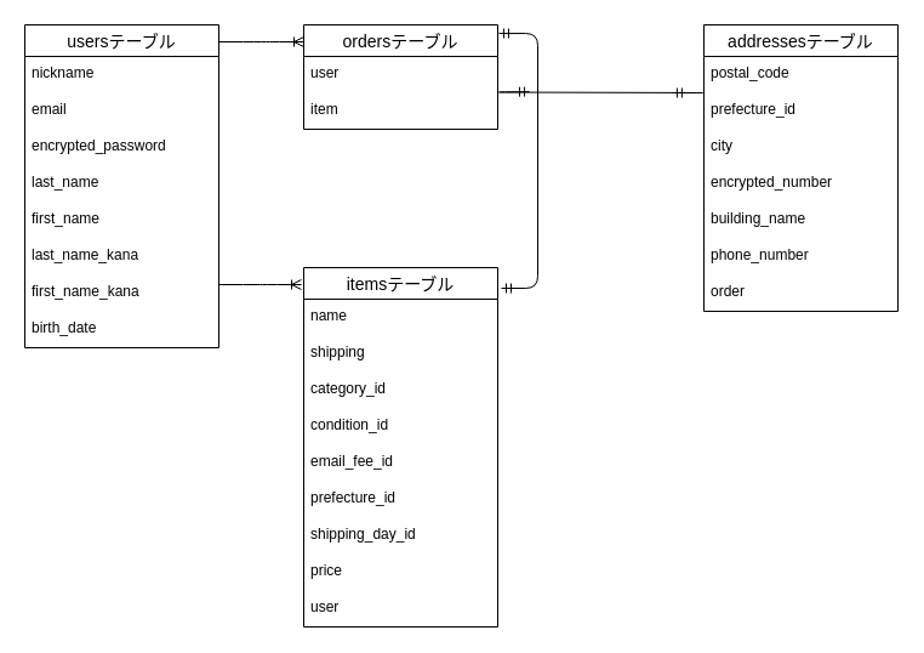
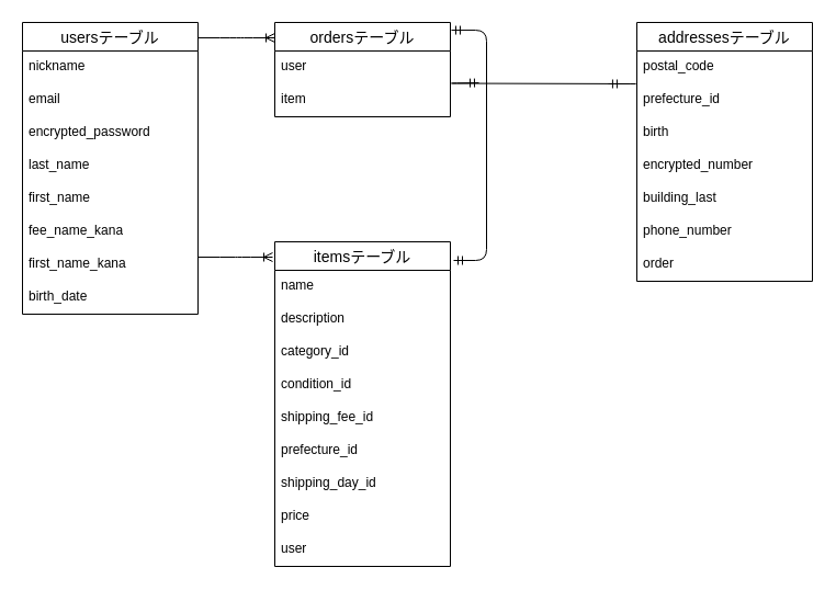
  <mxCell id="0" />
  <mxCell id="1" parent="0" />
  <mxCell id="2" value="usersテーブル" style="swimlane;fontStyle=0;childLayout=stackLayout;horizontal=1;startSize=26;horizontalStack=0;resizeParent=1;resizeParentMax=0;resizeLast=0;collapsible=1;marginBottom=0;align=center;fontSize=14;" parent="1" vertex="1"><mxGeometry x="20" y="20" width="160" height="266" as="geometry" /></mxCell>
  <mxCell id="3" value="nickname" style="text;strokeColor=none;fillColor=none;spacingLeft=4;spacingRight=4;overflow=hidden;rotatable=0;points=[[0,0.5],[1,0.5]];portConstraint=eastwest;fontSize=12;whiteSpace=wrap;html=1;" parent="2" vertex="1"><mxGeometry y="26" width="160" height="30" as="geometry" /></mxCell>
  <mxCell id="4" value="email" style="text;strokeColor=none;fillColor=none;spacingLeft=4;spacingRight=4;overflow=hidden;rotatable=0;points=[[0,0.5],[1,0.5]];portConstraint=eastwest;fontSize=12;whiteSpace=wrap;html=1;" parent="2" vertex="1"><mxGeometry y="56" width="160" height="30" as="geometry" /></mxCell>
  <mxCell id="5" value="encrypted_password" style="text;strokeColor=none;fillColor=none;spacingLeft=4;spacingRight=4;overflow=hidden;rotatable=0;points=[[0,0.5],[1,0.5]];portConstraint=eastwest;fontSize=12;whiteSpace=wrap;html=1;" parent="2" vertex="1"><mxGeometry y="86" width="160" height="30" as="geometry" /></mxCell>
  <mxCell id="6" value="last_name" style="text;strokeColor=none;fillColor=none;spacingLeft=4;spacingRight=4;overflow=hidden;rotatable=0;points=[[0,0.5],[1,0.5]];portConstraint=eastwest;fontSize=12;whiteSpace=wrap;html=1;" parent="2" vertex="1"><mxGeometry y="116" width="160" height="30" as="geometry" /></mxCell>
  <mxCell id="7" value="first_name" style="text;strokeColor=none;fillColor=none;spacingLeft=4;spacingRight=4;overflow=hidden;rotatable=0;points=[[0,0.5],[1,0.5]];portConstraint=eastwest;fontSize=12;whiteSpace=wrap;html=1;" parent="2" vertex="1"><mxGeometry y="146" width="160" height="30" as="geometry" /></mxCell>
- <mxCell id="8" value="last_name_kana" style="text;strokeColor=none;fillColor=none;spacingLeft=4;spacingRight=4;overflow=hidden;rotatable=0;points=[[0,0.5],[1,0.5]];portConstraint=eastwest;fontSize=12;whiteSpace=wrap;html=1;" parent="2" vertex="1"><mxGeometry y="176" width="160" height="30" as="geometry" /></mxCell>
+ <mxCell id="8" value="fee_name_kana" style="text;strokeColor=none;fillColor=none;spacingLeft=4;spacingRight=4;overflow=hidden;rotatable=0;points=[[0,0.5],[1,0.5]];portConstraint=eastwest;fontSize=12;whiteSpace=wrap;html=1;" parent="2" vertex="1"><mxGeometry y="176" width="160" height="30" as="geometry" /></mxCell>
  <mxCell id="9" value="first_name_kana" style="text;strokeColor=none;fillColor=none;spacingLeft=4;spacingRight=4;overflow=hidden;rotatable=0;points=[[0,0.5],[1,0.5]];portConstraint=eastwest;fontSize=12;whiteSpace=wrap;html=1;" parent="2" vertex="1"><mxGeometry y="206" width="160" height="30" as="geometry" /></mxCell>
  <mxCell id="10" value="birth_date" style="text;strokeColor=none;fillColor=none;spacingLeft=4;spacingRight=4;overflow=hidden;rotatable=0;points=[[0,0.5],[1,0.5]];portConstraint=eastwest;fontSize=12;whiteSpace=wrap;html=1;" parent="2" vertex="1"><mxGeometry y="236" width="160" height="30" as="geometry" /></mxCell>
  <mxCell id="11" value="itemsテーブル" style="swimlane;fontStyle=0;childLayout=stackLayout;horizontal=1;startSize=26;horizontalStack=0;resizeParent=1;resizeParentMax=0;resizeLast=0;collapsible=1;marginBottom=0;align=center;fontSize=14;" parent="1" vertex="1"><mxGeometry x="250" y="220" width="160" height="296" as="geometry" /></mxCell>
  <mxCell id="12" value="name" style="text;strokeColor=none;fillColor=none;spacingLeft=4;spacingRight=4;overflow=hidden;rotatable=0;points=[[0,0.5],[1,0.5]];portConstraint=eastwest;fontSize=12;whiteSpace=wrap;html=1;" parent="11" vertex="1"><mxGeometry y="26" width="160" height="30" as="geometry" /></mxCell>
- <mxCell id="13" value="shipping" style="text;strokeColor=none;fillColor=none;spacingLeft=4;spacingRight=4;overflow=hidden;rotatable=0;points=[[0,0.5],[1,0.5]];portConstraint=eastwest;fontSize=12;whiteSpace=wrap;html=1;" parent="11" vertex="1"><mxGeometry y="56" width="160" height="30" as="geometry" /></mxCell>
+ <mxCell id="13" value="description" style="text;strokeColor=none;fillColor=none;spacingLeft=4;spacingRight=4;overflow=hidden;rotatable=0;points=[[0,0.5],[1,0.5]];portConstraint=eastwest;fontSize=12;whiteSpace=wrap;html=1;" parent="11" vertex="1"><mxGeometry y="56" width="160" height="30" as="geometry" /></mxCell>
  <mxCell id="14" value="category_id" style="text;strokeColor=none;fillColor=none;spacingLeft=4;spacingRight=4;overflow=hidden;rotatable=0;points=[[0,0.5],[1,0.5]];portConstraint=eastwest;fontSize=12;whiteSpace=wrap;html=1;" parent="11" vertex="1"><mxGeometry y="86" width="160" height="30" as="geometry" /></mxCell>
  <mxCell id="15" value="condition_id" style="text;strokeColor=none;fillColor=none;spacingLeft=4;spacingRight=4;overflow=hidden;rotatable=0;points=[[0,0.5],[1,0.5]];portConstraint=eastwest;fontSize=12;whiteSpace=wrap;html=1;" parent="11" vertex="1"><mxGeometry y="116" width="160" height="30" as="geometry" /></mxCell>
- <mxCell id="16" value="email_fee_id" style="text;strokeColor=none;fillColor=none;spacingLeft=4;spacingRight=4;overflow=hidden;rotatable=0;points=[[0,0.5],[1,0.5]];portConstraint=eastwest;fontSize=12;whiteSpace=wrap;html=1;" parent="11" vertex="1"><mxGeometry y="146" width="160" height="30" as="geometry" /></mxCell>
+ <mxCell id="16" value="shipping_fee_id" style="text;strokeColor=none;fillColor=none;spacingLeft=4;spacingRight=4;overflow=hidden;rotatable=0;points=[[0,0.5],[1,0.5]];portConstraint=eastwest;fontSize=12;whiteSpace=wrap;html=1;" parent="11" vertex="1"><mxGeometry y="146" width="160" height="30" as="geometry" /></mxCell>
  <mxCell id="17" value="prefecture_id" style="text;strokeColor=none;fillColor=none;spacingLeft=4;spacingRight=4;overflow=hidden;rotatable=0;points=[[0,0.5],[1,0.5]];portConstraint=eastwest;fontSize=12;whiteSpace=wrap;html=1;" parent="11" vertex="1"><mxGeometry y="176" width="160" height="30" as="geometry" /></mxCell>
  <mxCell id="18" value="shipping_day_id" style="text;strokeColor=none;fillColor=none;spacingLeft=4;spacingRight=4;overflow=hidden;rotatable=0;points=[[0,0.5],[1,0.5]];portConstraint=eastwest;fontSize=12;whiteSpace=wrap;html=1;" parent="11" vertex="1"><mxGeometry y="206" width="160" height="30" as="geometry" /></mxCell>
  <mxCell id="19" value="price" style="text;strokeColor=none;fillColor=none;spacingLeft=4;spacingRight=4;overflow=hidden;rotatable=0;points=[[0,0.5],[1,0.5]];portConstraint=eastwest;fontSize=12;whiteSpace=wrap;html=1;" parent="11" vertex="1"><mxGeometry y="236" width="160" height="30" as="geometry" /></mxCell>
  <mxCell id="20" value="user" style="text;strokeColor=none;fillColor=none;spacingLeft=4;spacingRight=4;overflow=hidden;rotatable=0;points=[[0,0.5],[1,0.5]];portConstraint=eastwest;fontSize=12;whiteSpace=wrap;html=1;" parent="11" vertex="1"><mxGeometry y="266" width="160" height="30" as="geometry" /></mxCell>
  <mxCell id="21" value="ordersテーブル" style="swimlane;fontStyle=0;childLayout=stackLayout;horizontal=1;startSize=26;horizontalStack=0;resizeParent=1;resizeParentMax=0;resizeLast=0;collapsible=1;marginBottom=0;align=center;fontSize=14;" parent="1" vertex="1"><mxGeometry x="250" y="20" width="160" height="86" as="geometry" /></mxCell>
  <mxCell id="22" value="user" style="text;strokeColor=none;fillColor=none;spacingLeft=4;spacingRight=4;overflow=hidden;rotatable=0;points=[[0,0.5],[1,0.5]];portConstraint=eastwest;fontSize=12;whiteSpace=wrap;html=1;" parent="21" vertex="1"><mxGeometry y="26" width="160" height="30" as="geometry" /></mxCell>
  <mxCell id="23" value="item" style="text;strokeColor=none;fillColor=none;spacingLeft=4;spacingRight=4;overflow=hidden;rotatable=0;points=[[0,0.5],[1,0.5]];portConstraint=eastwest;fontSize=12;whiteSpace=wrap;html=1;" parent="21" vertex="1"><mxGeometry y="56" width="160" height="30" as="geometry" /></mxCell>
  <mxCell id="24" value="addressesテーブル" style="swimlane;fontStyle=0;childLayout=stackLayout;horizontal=1;startSize=26;horizontalStack=0;resizeParent=1;resizeParentMax=0;resizeLast=0;collapsible=1;marginBottom=0;align=center;fontSize=14;" parent="1" vertex="1"><mxGeometry x="580" y="20" width="160" height="236" as="geometry" /></mxCell>
  <mxCell id="25" value="postal_code" style="text;strokeColor=none;fillColor=none;spacingLeft=4;spacingRight=4;overflow=hidden;rotatable=0;points=[[0,0.5],[1,0.5]];portConstraint=eastwest;fontSize=12;whiteSpace=wrap;html=1;" parent="24" vertex="1"><mxGeometry y="26" width="160" height="30" as="geometry" /></mxCell>
  <mxCell id="26" value="" style="edgeStyle=entityRelationEdgeStyle;fontSize=12;html=1;endArrow=ERmandOne;startArrow=ERmandOne;exitX=0;exitY=0.3;exitDx=0;exitDy=0;exitPerimeter=0;" parent="24" edge="1"><mxGeometry width="100" height="100" relative="1" as="geometry"><mxPoint x="-26.08" y="55.99" as="sourcePoint" /><mxPoint x="-144" y="55" as="targetPoint" /><Array as="points"><mxPoint x="-256.08" y="80.99" /><mxPoint x="-266.08" y="130.99" /></Array></mxGeometry></mxCell>
  <mxCell id="27" value="prefecture_id" style="text;strokeColor=none;fillColor=none;spacingLeft=4;spacingRight=4;overflow=hidden;rotatable=0;points=[[0,0.5],[1,0.5]];portConstraint=eastwest;fontSize=12;whiteSpace=wrap;html=1;" parent="24" vertex="1"><mxGeometry y="56" width="160" height="30" as="geometry" /></mxCell>
- <mxCell id="28" value="city" style="text;strokeColor=none;fillColor=none;spacingLeft=4;spacingRight=4;overflow=hidden;rotatable=0;points=[[0,0.5],[1,0.5]];portConstraint=eastwest;fontSize=12;whiteSpace=wrap;html=1;" parent="24" vertex="1"><mxGeometry y="86" width="160" height="30" as="geometry" /></mxCell>
+ <mxCell id="28" value="birth" style="text;strokeColor=none;fillColor=none;spacingLeft=4;spacingRight=4;overflow=hidden;rotatable=0;points=[[0,0.5],[1,0.5]];portConstraint=eastwest;fontSize=12;whiteSpace=wrap;html=1;" parent="24" vertex="1"><mxGeometry y="86" width="160" height="30" as="geometry" /></mxCell>
  <mxCell id="29" value="encrypted_number" style="text;strokeColor=none;fillColor=none;spacingLeft=4;spacingRight=4;overflow=hidden;rotatable=0;points=[[0,0.5],[1,0.5]];portConstraint=eastwest;fontSize=12;whiteSpace=wrap;html=1;" parent="24" vertex="1"><mxGeometry y="116" width="160" height="30" as="geometry" /></mxCell>
- <mxCell id="30" value="building_name" style="text;strokeColor=none;fillColor=none;spacingLeft=4;spacingRight=4;overflow=hidden;rotatable=0;points=[[0,0.5],[1,0.5]];portConstraint=eastwest;fontSize=12;whiteSpace=wrap;html=1;" parent="24" vertex="1"><mxGeometry y="146" width="160" height="30" as="geometry" /></mxCell>
+ <mxCell id="30" value="building_last" style="text;strokeColor=none;fillColor=none;spacingLeft=4;spacingRight=4;overflow=hidden;rotatable=0;points=[[0,0.5],[1,0.5]];portConstraint=eastwest;fontSize=12;whiteSpace=wrap;html=1;" parent="24" vertex="1"><mxGeometry y="146" width="160" height="30" as="geometry" /></mxCell>
  <mxCell id="31" value="phone_number" style="text;strokeColor=none;fillColor=none;spacingLeft=4;spacingRight=4;overflow=hidden;rotatable=0;points=[[0,0.5],[1,0.5]];portConstraint=eastwest;fontSize=12;whiteSpace=wrap;html=1;" parent="24" vertex="1"><mxGeometry y="176" width="160" height="30" as="geometry" /></mxCell>
  <mxCell id="32" value="order" style="text;strokeColor=none;fillColor=none;spacingLeft=4;spacingRight=4;overflow=hidden;rotatable=0;points=[[0,0.5],[1,0.5]];portConstraint=eastwest;fontSize=12;whiteSpace=wrap;html=1;" parent="24" vertex="1"><mxGeometry y="206" width="160" height="30" as="geometry" /></mxCell>
  <mxCell id="33" value="" style="edgeStyle=entityRelationEdgeStyle;fontSize=12;html=1;endArrow=ERoneToMany;" parent="1" edge="1"><mxGeometry width="100" height="100" relative="1" as="geometry"><mxPoint x="180" y="34" as="sourcePoint" /><mxPoint x="250" y="34" as="targetPoint" /></mxGeometry></mxCell>
  <mxCell id="34" value="" style="edgeStyle=entityRelationEdgeStyle;fontSize=12;html=1;endArrow=ERoneToMany;exitX=1;exitY=0.267;exitDx=0;exitDy=0;exitPerimeter=0;" parent="1" source="9" edge="1"><mxGeometry width="100" height="100" relative="1" as="geometry"><mxPoint x="180" y="240" as="sourcePoint" /><mxPoint x="248" y="234" as="targetPoint" /><Array as="points"><mxPoint x="210" y="406" /><mxPoint x="200" y="356" /><mxPoint x="210" y="406" /></Array></mxGeometry></mxCell>
  <mxCell id="35" value="" style="edgeStyle=entityRelationEdgeStyle;fontSize=12;html=1;endArrow=ERmandOne;startArrow=ERmandOne;entryX=1.006;entryY=0.082;entryDx=0;entryDy=0;entryPerimeter=0;" parent="1" target="21" edge="1"><mxGeometry width="100" height="100" relative="1" as="geometry"><mxPoint x="413" y="237" as="sourcePoint" /><mxPoint x="320" y="101" as="targetPoint" /><Array as="points"><mxPoint x="340" y="130" /><mxPoint x="330" y="180" /></Array></mxGeometry></mxCell>
